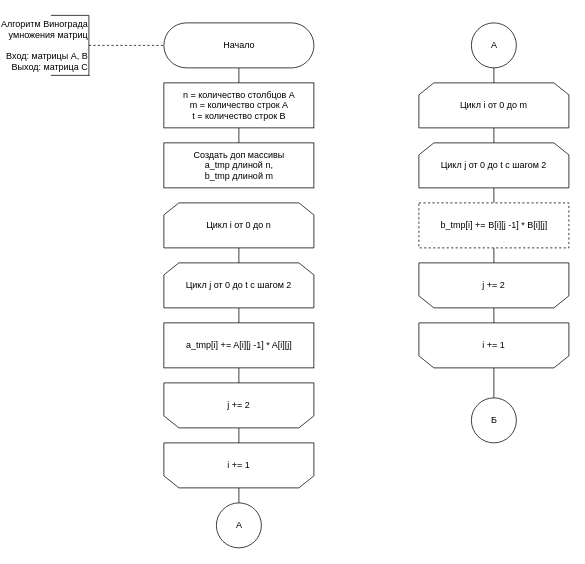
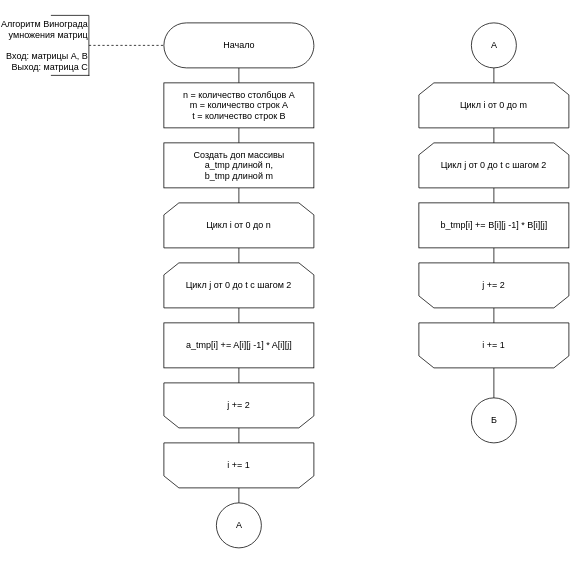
  <mxCell id="0" />
  <mxCell id="1" parent="0" />
  <mxCell id="2" style="edgeStyle=orthogonalEdgeStyle;rounded=0;orthogonalLoop=1;jettySize=auto;html=1;exitX=0.5;exitY=0.5;exitDx=0;exitDy=30;exitPerimeter=0;entryX=0.5;entryY=0;entryDx=0;entryDy=0;endArrow=none;endFill=0;" parent="1" source="3" target="5" edge="1"><mxGeometry relative="1" as="geometry" /></mxCell>
  <mxCell id="3" value="Начало" style="html=1;dashed=0;whitespace=wrap;shape=mxgraph.dfd.start" parent="1" vertex="1"><mxGeometry x="170" y="30" width="200" height="60" as="geometry" /></mxCell>
  <mxCell id="4" style="edgeStyle=orthogonalEdgeStyle;rounded=0;orthogonalLoop=1;jettySize=auto;html=1;exitX=0.5;exitY=1;exitDx=0;exitDy=0;entryX=0.5;entryY=0;entryDx=0;entryDy=0;endArrow=none;endFill=0;" parent="1" source="5" target="11" edge="1"><mxGeometry relative="1" as="geometry" /></mxCell>
  <mxCell id="5" value="n = количество столбцов A&lt;br&gt;m = количество строк A&lt;br&gt;t = количество строк B" style="html=1;dashed=0;whitespace=wrap;" parent="1" vertex="1"><mxGeometry x="170" y="110" width="200" height="60" as="geometry" /></mxCell>
  <mxCell id="6" value="" style="edgeStyle=orthogonalEdgeStyle;rounded=0;orthogonalLoop=1;jettySize=auto;html=1;endArrow=none;endFill=0;dashed=1;" parent="1" source="7" target="3" edge="1"><mxGeometry relative="1" as="geometry" /></mxCell>
  <mxCell id="7" value="Алгоритм Винограда&lt;br&gt;умножения матриц&lt;br&gt;&lt;br&gt;Вход: матрицы A, B&lt;br&gt;Выход: матрица C" style="html=1;dashed=0;whitespace=wrap;shape=partialRectangle;right=0;align=right;direction=west" parent="1" vertex="1"><mxGeometry x="20" y="20" width="50" height="80" as="geometry" /></mxCell>
  <mxCell id="8" style="edgeStyle=orthogonalEdgeStyle;rounded=0;orthogonalLoop=1;jettySize=auto;html=1;exitX=0.5;exitY=1;exitDx=0;exitDy=0;entryX=0.5;entryY=0;entryDx=0;entryDy=0;endArrow=none;endFill=0;" parent="1" source="9" target="13" edge="1"><mxGeometry relative="1" as="geometry" /></mxCell>
  <mxCell id="9" value="Цикл i от 0 до n" style="shape=loopLimit;whiteSpace=wrap;html=1;direction=east" parent="1" vertex="1"><mxGeometry x="170" y="270" width="200" height="60" as="geometry" /></mxCell>
+ <mxCell id="10" style="edgeStyle=orthogonalEdgeStyle;rounded=0;orthogonalLoop=1;jettySize=auto;html=1;exitX=0.5;exitY=1;exitDx=0;exitDy=0;entryX=0.5;entryY=0;entryDx=0;entryDy=0;endArrow=none;endFill=0;" parent="1" source="11" target="9" edge="1"><mxGeometry relative="1" as="geometry" /></mxCell>
  <mxCell id="11" value="Создать доп массивы&lt;br&gt;a_tmp длиной n,&lt;br&gt;b_tmp длиной m" style="html=1;dashed=0;whitespace=wrap;" parent="1" vertex="1"><mxGeometry x="170" y="190" width="200" height="60" as="geometry" /></mxCell>
  <mxCell id="12" style="edgeStyle=orthogonalEdgeStyle;rounded=0;orthogonalLoop=1;jettySize=auto;html=1;exitX=0.5;exitY=1;exitDx=0;exitDy=0;entryX=0.5;entryY=0;entryDx=0;entryDy=0;endArrow=none;endFill=0;" parent="1" source="13" target="15" edge="1"><mxGeometry relative="1" as="geometry" /></mxCell>
  <mxCell id="13" value="Цикл j от 0 до t с шагом 2" style="shape=loopLimit;whiteSpace=wrap;html=1;direction=east" parent="1" vertex="1"><mxGeometry x="170" y="350" width="200" height="60" as="geometry" /></mxCell>
  <mxCell id="14" style="edgeStyle=orthogonalEdgeStyle;rounded=0;orthogonalLoop=1;jettySize=auto;html=1;exitX=0.5;exitY=1;exitDx=0;exitDy=0;entryX=0.5;entryY=1;entryDx=0;entryDy=0;endArrow=none;endFill=0;" parent="1" source="15" target="17" edge="1"><mxGeometry relative="1" as="geometry" /></mxCell>
  <mxCell id="15" value="a_tmp[i] += A[i][j -1] * A[i][j]" style="html=1;dashed=0;whitespace=wrap;" parent="1" vertex="1"><mxGeometry x="170" y="430" width="200" height="60" as="geometry" /></mxCell>
  <mxCell id="16" style="edgeStyle=orthogonalEdgeStyle;rounded=0;orthogonalLoop=1;jettySize=auto;html=1;exitX=0.5;exitY=0;exitDx=0;exitDy=0;entryX=0.5;entryY=1;entryDx=0;entryDy=0;endArrow=none;endFill=0;" parent="1" source="17" target="19" edge="1"><mxGeometry relative="1" as="geometry" /></mxCell>
  <mxCell id="17" value="j += 2" style="shape=loopLimit;whiteSpace=wrap;html=1;strokeWidth=1;direction=west;" parent="1" vertex="1"><mxGeometry x="170" y="510" width="200" height="60" as="geometry" /></mxCell>
  <mxCell id="18" style="edgeStyle=orthogonalEdgeStyle;rounded=0;orthogonalLoop=1;jettySize=auto;html=1;exitX=0.5;exitY=0;exitDx=0;exitDy=0;entryX=0.5;entryY=0;entryDx=0;entryDy=0;endArrow=none;endFill=0;" parent="1" source="19" target="20" edge="1"><mxGeometry relative="1" as="geometry" /></mxCell>
  <mxCell id="19" value="i += 1" style="shape=loopLimit;whiteSpace=wrap;html=1;strokeWidth=1;direction=west;" parent="1" vertex="1"><mxGeometry x="170" y="590" width="200" height="60" as="geometry" /></mxCell>
  <mxCell id="20" value="A" style="shape=ellipse;html=1;dashed=0;whitespace=wrap;aspect=fixed;perimeter=ellipsePerimeter;" parent="1" vertex="1"><mxGeometry x="240" y="670" width="60" height="60" as="geometry" /></mxCell>
  <mxCell id="21" style="edgeStyle=orthogonalEdgeStyle;rounded=0;orthogonalLoop=1;jettySize=auto;html=1;exitX=0.5;exitY=1;exitDx=0;exitDy=0;entryX=0.5;entryY=0;entryDx=0;entryDy=0;endArrow=none;endFill=0;" parent="1" source="22" target="24" edge="1"><mxGeometry relative="1" as="geometry" /></mxCell>
  <mxCell id="22" value="A" style="shape=ellipse;html=1;dashed=0;whitespace=wrap;aspect=fixed;perimeter=ellipsePerimeter;" parent="1" vertex="1"><mxGeometry x="580" y="30" width="60" height="60" as="geometry" /></mxCell>
  <mxCell id="23" style="edgeStyle=orthogonalEdgeStyle;rounded=0;orthogonalLoop=1;jettySize=auto;html=1;exitX=0.5;exitY=1;exitDx=0;exitDy=0;entryX=0.5;entryY=0;entryDx=0;entryDy=0;endArrow=none;endFill=0;" parent="1" source="24" target="26" edge="1"><mxGeometry relative="1" as="geometry" /></mxCell>
  <mxCell id="24" value="Цикл i от 0 до m" style="shape=loopLimit;whiteSpace=wrap;html=1;direction=east" parent="1" vertex="1"><mxGeometry x="510" y="110" width="200" height="60" as="geometry" /></mxCell>
  <mxCell id="25" style="edgeStyle=orthogonalEdgeStyle;rounded=0;orthogonalLoop=1;jettySize=auto;html=1;exitX=0.5;exitY=1;exitDx=0;exitDy=0;entryX=0.5;entryY=0;entryDx=0;entryDy=0;endArrow=none;endFill=0;" parent="1" source="26" target="28" edge="1"><mxGeometry relative="1" as="geometry" /></mxCell>
  <mxCell id="26" value="Цикл j от 0 до t с шагом 2" style="shape=loopLimit;whiteSpace=wrap;html=1;direction=east" parent="1" vertex="1"><mxGeometry x="510" y="190" width="200" height="60" as="geometry" /></mxCell>
  <mxCell id="27" style="edgeStyle=orthogonalEdgeStyle;rounded=0;orthogonalLoop=1;jettySize=auto;html=1;exitX=0.5;exitY=1;exitDx=0;exitDy=0;entryX=0.5;entryY=1;entryDx=0;entryDy=0;endArrow=none;endFill=0;" parent="1" source="28" target="30" edge="1"><mxGeometry relative="1" as="geometry" /></mxCell>
- <mxCell id="28" value="b_tmp[i] += B[i][j -1] * B[i][j]" style="html=1;dashed=1;whitespace=wrap;" parent="1" vertex="1"><mxGeometry x="510" y="270" width="200" height="60" as="geometry" /></mxCell>
+ <mxCell id="28" value="b_tmp[i] += B[i][j -1] * B[i][j]" style="html=1;dashed=0;whitespace=wrap;" parent="1" vertex="1"><mxGeometry x="510" y="270" width="200" height="60" as="geometry" /></mxCell>
  <mxCell id="29" style="edgeStyle=orthogonalEdgeStyle;rounded=0;orthogonalLoop=1;jettySize=auto;html=1;exitX=0.5;exitY=0;exitDx=0;exitDy=0;entryX=0.5;entryY=1;entryDx=0;entryDy=0;endArrow=none;endFill=0;" parent="1" source="30" target="32" edge="1"><mxGeometry relative="1" as="geometry" /></mxCell>
  <mxCell id="30" value="j += 2" style="shape=loopLimit;whiteSpace=wrap;html=1;strokeWidth=1;direction=west;" parent="1" vertex="1"><mxGeometry x="510" y="350" width="200" height="60" as="geometry" /></mxCell>
  <mxCell id="31" style="edgeStyle=orthogonalEdgeStyle;rounded=0;orthogonalLoop=1;jettySize=auto;html=1;exitX=0.5;exitY=0;exitDx=0;exitDy=0;entryX=0.5;entryY=0;entryDx=0;entryDy=0;endArrow=none;endFill=0;" parent="1" source="32" target="33" edge="1"><mxGeometry relative="1" as="geometry" /></mxCell>
  <mxCell id="32" value="i += 1" style="shape=loopLimit;whiteSpace=wrap;html=1;strokeWidth=1;direction=west;" parent="1" vertex="1"><mxGeometry x="510" y="430" width="200" height="60" as="geometry" /></mxCell>
  <mxCell id="33" value="Б" style="shape=ellipse;html=1;dashed=0;whitespace=wrap;aspect=fixed;perimeter=ellipsePerimeter;" parent="1" vertex="1"><mxGeometry x="580" y="530" width="60" height="60" as="geometry" /></mxCell>
